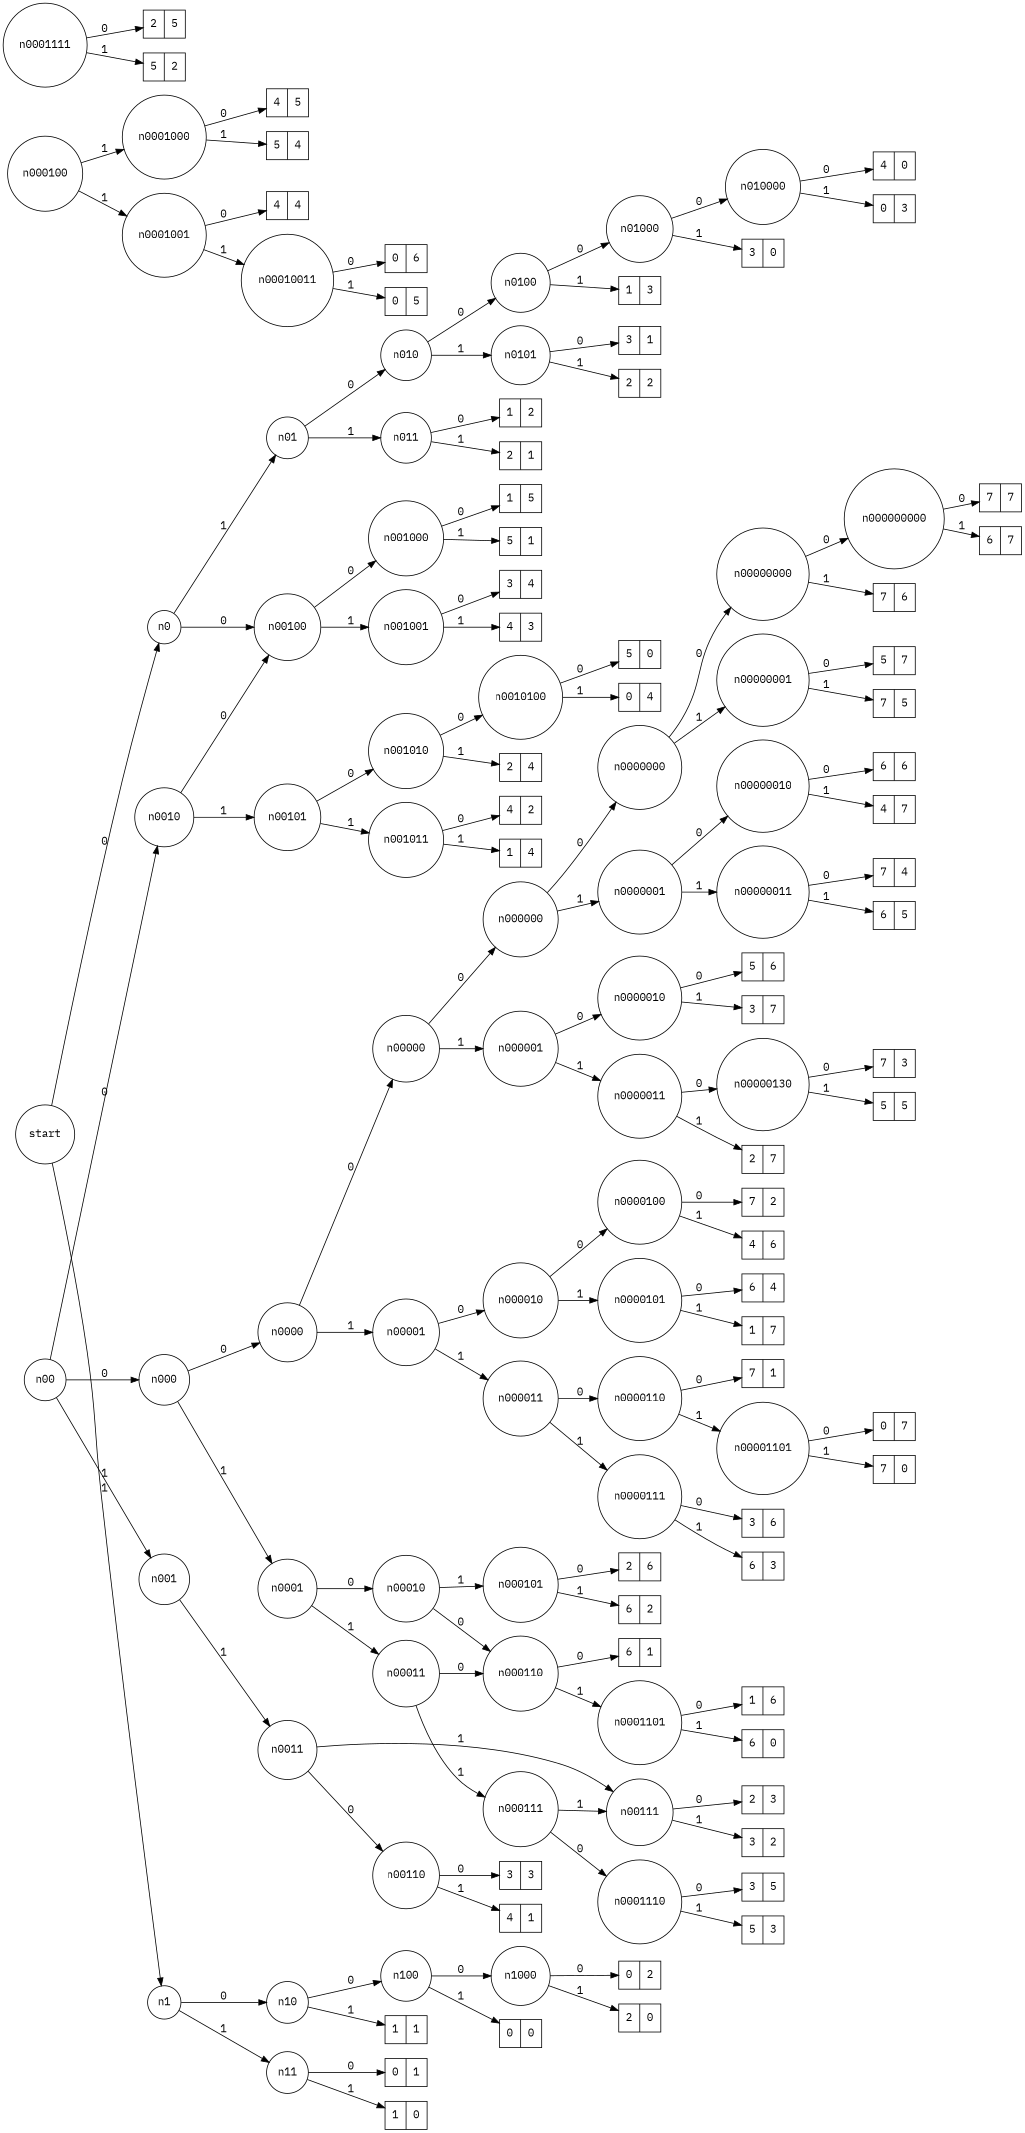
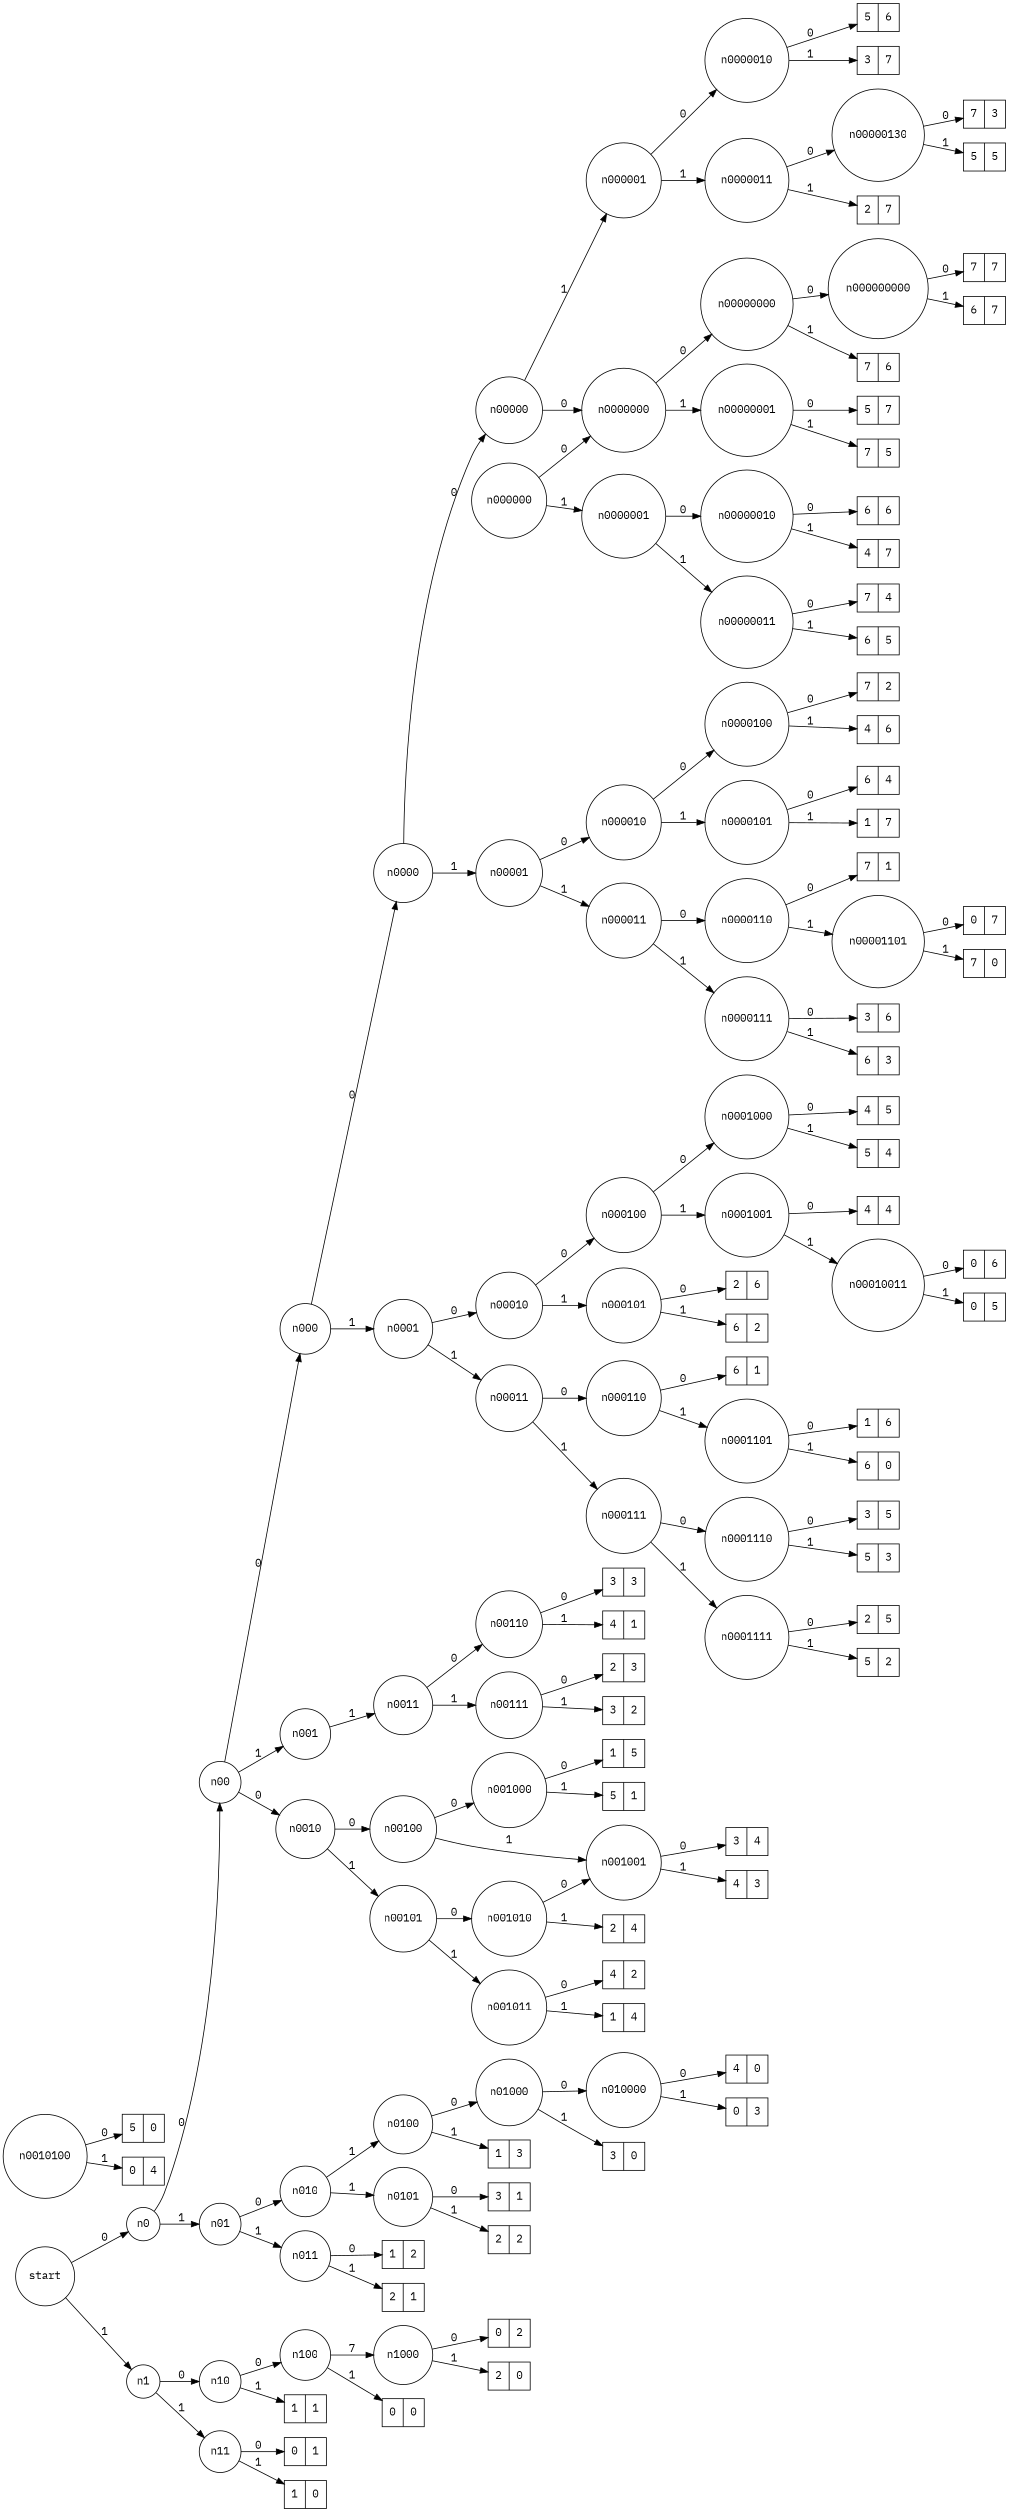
  digraph {
    fontname="IBM Plex Mono"
    rankdir=LR
    node [fontname="IBM Plex Mono" shape=record]
    edge [fontname="IBM Plex Mono"]
    start [label=start shape=circle]
    n0 [shape=circle]
    n1 [shape=circle]
    n00 [shape=circle]
    n01 [shape=circle]
    n10 [shape=circle]
    n11 [shape=circle]
    n000 [shape=circle]
    n001 [shape=circle]
    n0010 [shape=circle]
    n010 [shape=circle]
    n011 [shape=circle]
    n100 [shape=circle]
    n101 [label="{1|1}"]
    n110 [label="{0|1}"]
    n111 [label="{1|0}"]
    n0000 [shape=circle]
    n0001 [shape=circle]
    n0011 [shape=circle]
    n0100 [shape=circle]
    n0101 [shape=circle]
    n0110 [label="{1|2}"]
    n0111 [label="{2|1}"]
    n00000 [shape=circle]
    n00001 [shape=circle]
    n00010 [shape=circle]
    n00011 [shape=circle]
    n00100 [shape=circle]
    n00101 [shape=circle]
    n00110 [shape=circle]
    n00111 [shape=circle]
    n000000 [shape=circle]
    n000001 [shape=circle]
    n000010 [shape=circle]
    n000011 [shape=circle]
    n000100 [shape=circle]
    n000101 [shape=circle]
    n000110 [shape=circle]
    n000111 [shape=circle]
    n0000000 [shape=circle]
    n0000001 [shape=circle]
    n0000010 [shape=circle]
    n0000011 [shape=circle]
    n0000100 [shape=circle]
    n0000101 [shape=circle]
    n0000110 [shape=circle]
    n0000111 [shape=circle]
    n00000000 [shape=circle]
    n00000001 [shape=circle]
    n00000010 [shape=circle]
    n00000011 [shape=circle]
    n00000100 [label="{5|6}"]
    n00000101 [label="{3|7}"]
    n00000110 [label=n00000130 shape=circle]
    n00000111 [label="{2|7}"]
    n000000000 [shape=circle]
    n000000001 [label="{7|6}"]
    n000000010 [label="{5|7}"]
    n000000011 [label="{7|5}"]
    n000000100 [label="{6|6}"]
    n000000101 [label="{4|7}"]
    n000000110 [label="{7|4}"]
    n000000111 [label="{6|5}"]
    n0000000000 [label="{7|7}"]
    n0000000001 [label="{6|7}"]
    n000001100 [label="{7|3}"]
    n000001101 [label="{5|5}"]
    n00001000 [label="{7|2}"]
    n00001001 [label="{4|6}"]
    n00001010 [label="{6|4}"]
    n00001011 [label="{1|7}"]
    n00001100 [label="{7|1}"]
    n00001101 [shape=circle]
    n00001110 [label="{3|6}"]
    n00001111 [label="{6|3}"]
    n000011010 [label="{0|7}"]
    n000011011 [label="{7|0}"]
    n0001000 [shape=circle]
    n0001001 [shape=circle]
    n0001010 [label="{2|6}"]
    n0001011 [label="{6|2}"]
    n0001100 [label="{6|1}"]
    n0001101 [shape=circle]
    n0001110 [shape=circle]
    n0001111 [shape=circle]
    n00010000 [label="{4|5}"]
    n00010001 [label="{5|4}"]
    n00010010 [label="{4|4}"]
    n00010011 [shape=circle]
    n000100110 [label="{0|6}"]
    n000100111 [label="{0|5}"]
    n00011010 [label="{1|6}"]
    n00011011 [label="{6|0}"]
    n00011100 [label="{3|5}"]
    n00011101 [label="{5|3}"]
    n00011110 [label="{2|5}"]
    n00011111 [label="{5|2}"]
    n001000 [shape=circle]
    n001001 [shape=circle]
    n001010 [shape=circle]
    n001011 [shape=circle]
    n001100 [label="{3|3}"]
    n001101 [label="{4|1}"]
    n001110 [label="{2|3}"]
    n001111 [label="{3|2}"]
    n0010000 [label="{1|5}"]
    n0010001 [label="{5|1}"]
    n0010010 [label="{3|4}"]
    n0010011 [label="{4|3}"]
    n0010100 [shape=circle]
    n0010101 [label="{2|4}"]
    n0010110 [label="{4|2}"]
    n0010111 [label="{1|4}"]
    n00101000 [label="{5|0}"]
    n00101001 [label="{0|4}"]
    n01000 [shape=circle]
    n01001 [label="{1|3}"]
    n01010 [label="{3|1}"]
    n01011 [label="{2|2}"]
    n010000 [shape=circle]
    n010001 [label="{3|0}"]
    n0100000 [label="{4|0}"]
    n0100001 [label="{0|3}"]
    n1000 [shape=circle]
    n1001 [label="{0|0}"]
    n10000 [label="{0|2}"]
    n10001 [label="{2|0}"]
    start -> n0 [label=0]
    start -> n1 [label=1]
-   n0 -> n00100 [label=0]
+   n0 -> n00 [label=0]
    n0 -> n01 [label=1]
    n1 -> n10 [label=0]
    n1 -> n11 [label=1]
    n00 -> n000 [label=0]
    n00 -> n001 [label=1]
    n00 -> n0010 [label=0]
    n01 -> n010 [label=0]
    n01 -> n011 [label=1]
    n10 -> n100 [label=0]
    n10 -> n101 [label=1]
    n11 -> n110 [label=0]
    n11 -> n111 [label=1]
    n000 -> n0000 [label=0]
    n000 -> n0001 [label=1]
    n001 -> n0011 [label=1]
    n0010 -> n00100 [label=0]
    n0010 -> n00101 [label=1]
-   n010 -> n0100 [label=0]
+   n010 -> n0100 [label=1]
    n010 -> n0101 [label=1]
    n011 -> n0110 [label=0]
    n011 -> n0111 [label=1]
-   n100 -> n1000 [label=0]
+   n100 -> n1000 [label=7]
    n100 -> n1001 [label=1]
    n0000 -> n00000 [label=0]
    n0000 -> n00001 [label=1]
    n0001 -> n00010 [label=0]
    n0001 -> n00011 [label=1]
    n0011 -> n00110 [label=0]
    n0011 -> n00111 [label=1]
    n0100 -> n01000 [label=0]
    n0100 -> n01001 [label=1]
    n0101 -> n01010 [label=0]
    n0101 -> n01011 [label=1]
-   n00000 -> n000000 [label=0]
+   n00000 -> n0000000 [label=0]
    n00000 -> n000001 [label=1]
    n00001 -> n000010 [label=0]
    n00001 -> n000011 [label=1]
-   n00010 -> n000110 [label=0]
+   n00010 -> n000100 [label=0]
    n00010 -> n000101 [label=1]
    n00011 -> n000110 [label=0]
    n00011 -> n000111 [label=1]
    n00100 -> n001000 [label=0]
    n00100 -> n001001 [label=1]
    n00101 -> n001010 [label=0]
    n00101 -> n001011 [label=1]
    n00110 -> n001100 [label=0]
    n00110 -> n001101 [label=1]
    n00111 -> n001110 [label=0]
    n00111 -> n001111 [label=1]
    n000000 -> n0000000 [label=0]
    n000000 -> n0000001 [label=1]
    n000001 -> n0000010 [label=0]
    n000001 -> n0000011 [label=1]
    n000010 -> n0000100 [label=0]
    n000010 -> n0000101 [label=1]
    n000011 -> n0000110 [label=0]
    n000011 -> n0000111 [label=1]
-   n000100 -> n0001000 [label=1]
+   n000100 -> n0001000 [label=0]
    n000100 -> n0001001 [label=1]
    n000101 -> n0001010 [label=0]
    n000101 -> n0001011 [label=1]
    n000110 -> n0001100 [label=0]
    n000110 -> n0001101 [label=1]
    n000111 -> n0001110 [label=0]
-   n000111 -> n00111 [label=1]
+   n000111 -> n0001111 [label=1]
    n0000000 -> n00000000 [label=0]
    n0000000 -> n00000001 [label=1]
    n0000001 -> n00000010 [label=0]
    n0000001 -> n00000011 [label=1]
    n0000010 -> n00000100 [label=0]
    n0000010 -> n00000101 [label=1]
    n0000011 -> n00000110 [label=0]
    n0000011 -> n00000111 [label=1]
    n0000100 -> n00001000 [label=0]
    n0000100 -> n00001001 [label=1]
    n0000101 -> n00001010 [label=0]
    n0000101 -> n00001011 [label=1]
    n0000110 -> n00001100 [label=0]
    n0000110 -> n00001101 [label=1]
    n0000111 -> n00001110 [label=0]
    n0000111 -> n00001111 [label=1]
    n00000000 -> n000000000 [label=0]
    n00000000 -> n000000001 [label=1]
    n00000001 -> n000000010 [label=0]
    n00000001 -> n000000011 [label=1]
    n00000010 -> n000000100 [label=0]
    n00000010 -> n000000101 [label=1]
    n00000011 -> n000000110 [label=0]
    n00000011 -> n000000111 [label=1]
    n00000110 -> n000001100 [label=0]
    n00000110 -> n000001101 [label=1]
    n000000000 -> n0000000000 [label=0]
    n000000000 -> n0000000001 [label=1]
    n00001101 -> n000011010 [label=0]
    n00001101 -> n000011011 [label=1]
    n0001000 -> n00010000 [label=0]
    n0001000 -> n00010001 [label=1]
    n0001001 -> n00010010 [label=0]
    n0001001 -> n00010011 [label=1]
    n0001101 -> n00011010 [label=0]
    n0001101 -> n00011011 [label=1]
    n0001110 -> n00011100 [label=0]
    n0001110 -> n00011101 [label=1]
    n0001111 -> n00011110 [label=0]
    n0001111 -> n00011111 [label=1]
    n00010011 -> n000100110 [label=0]
    n00010011 -> n000100111 [label=1]
    n001000 -> n0010000 [label=0]
    n001000 -> n0010001 [label=1]
    n001001 -> n0010010 [label=0]
    n001001 -> n0010011 [label=1]
-   n001010 -> n0010100 [label=0]
+   n001010 -> n001001 [label=0]
    n001010 -> n0010101 [label=1]
    n001011 -> n0010110 [label=0]
    n001011 -> n0010111 [label=1]
    n0010100 -> n00101000 [label=0]
    n0010100 -> n00101001 [label=1]
    n01000 -> n010000 [label=0]
    n01000 -> n010001 [label=1]
    n010000 -> n0100000 [label=0]
    n010000 -> n0100001 [label=1]
    n1000 -> n10000 [label=0]
    n1000 -> n10001 [label=1]
  }
